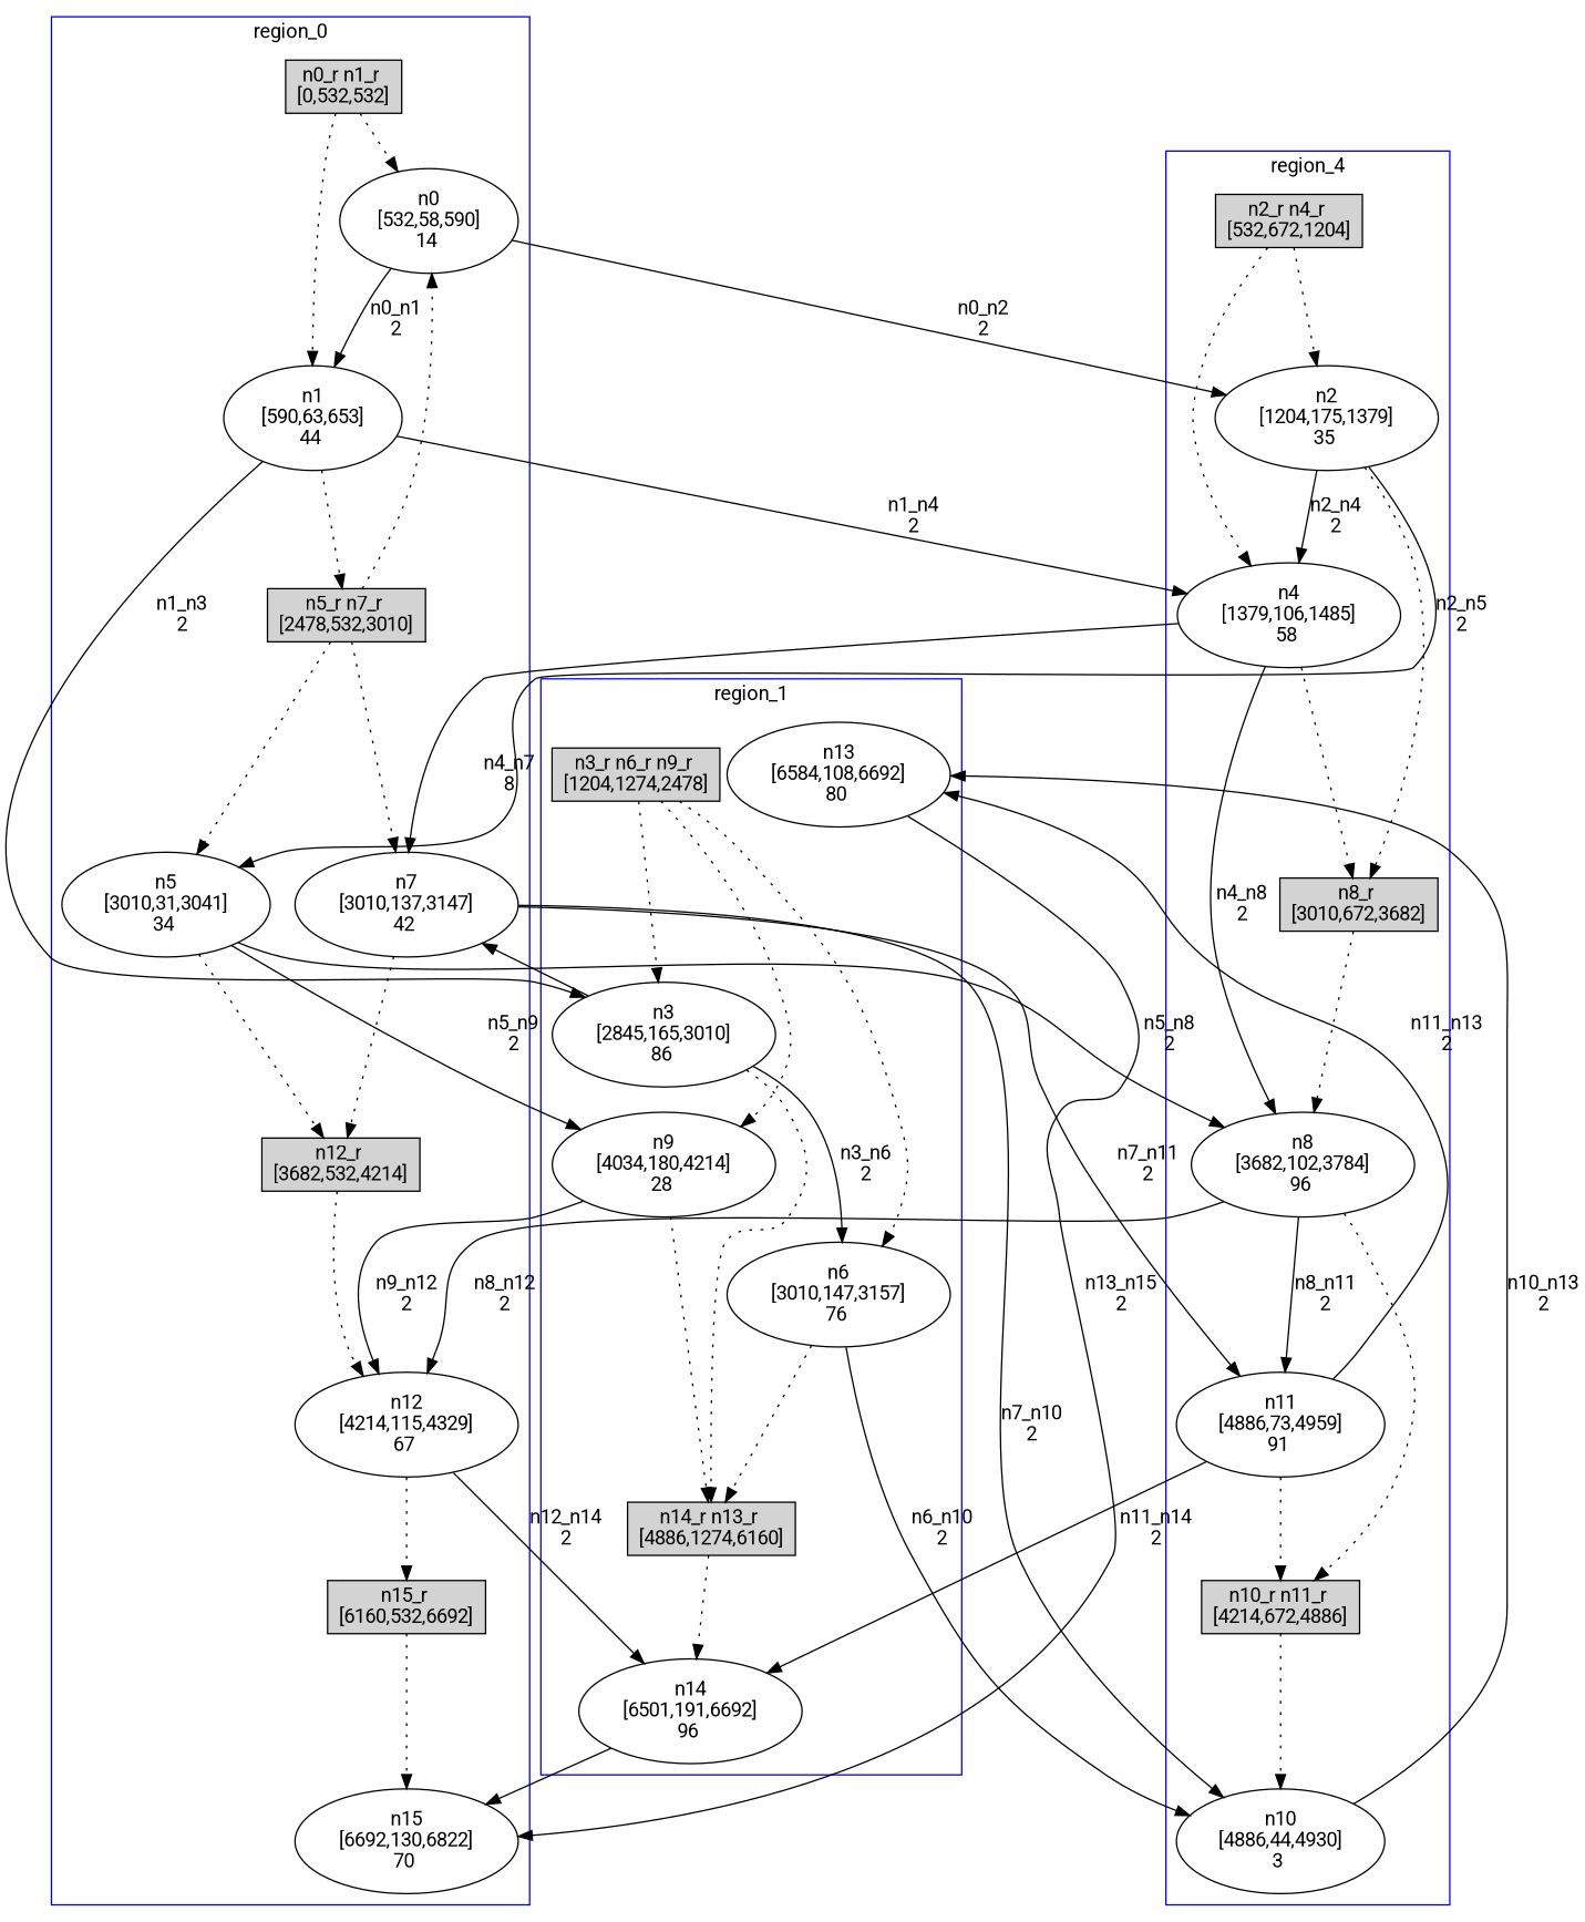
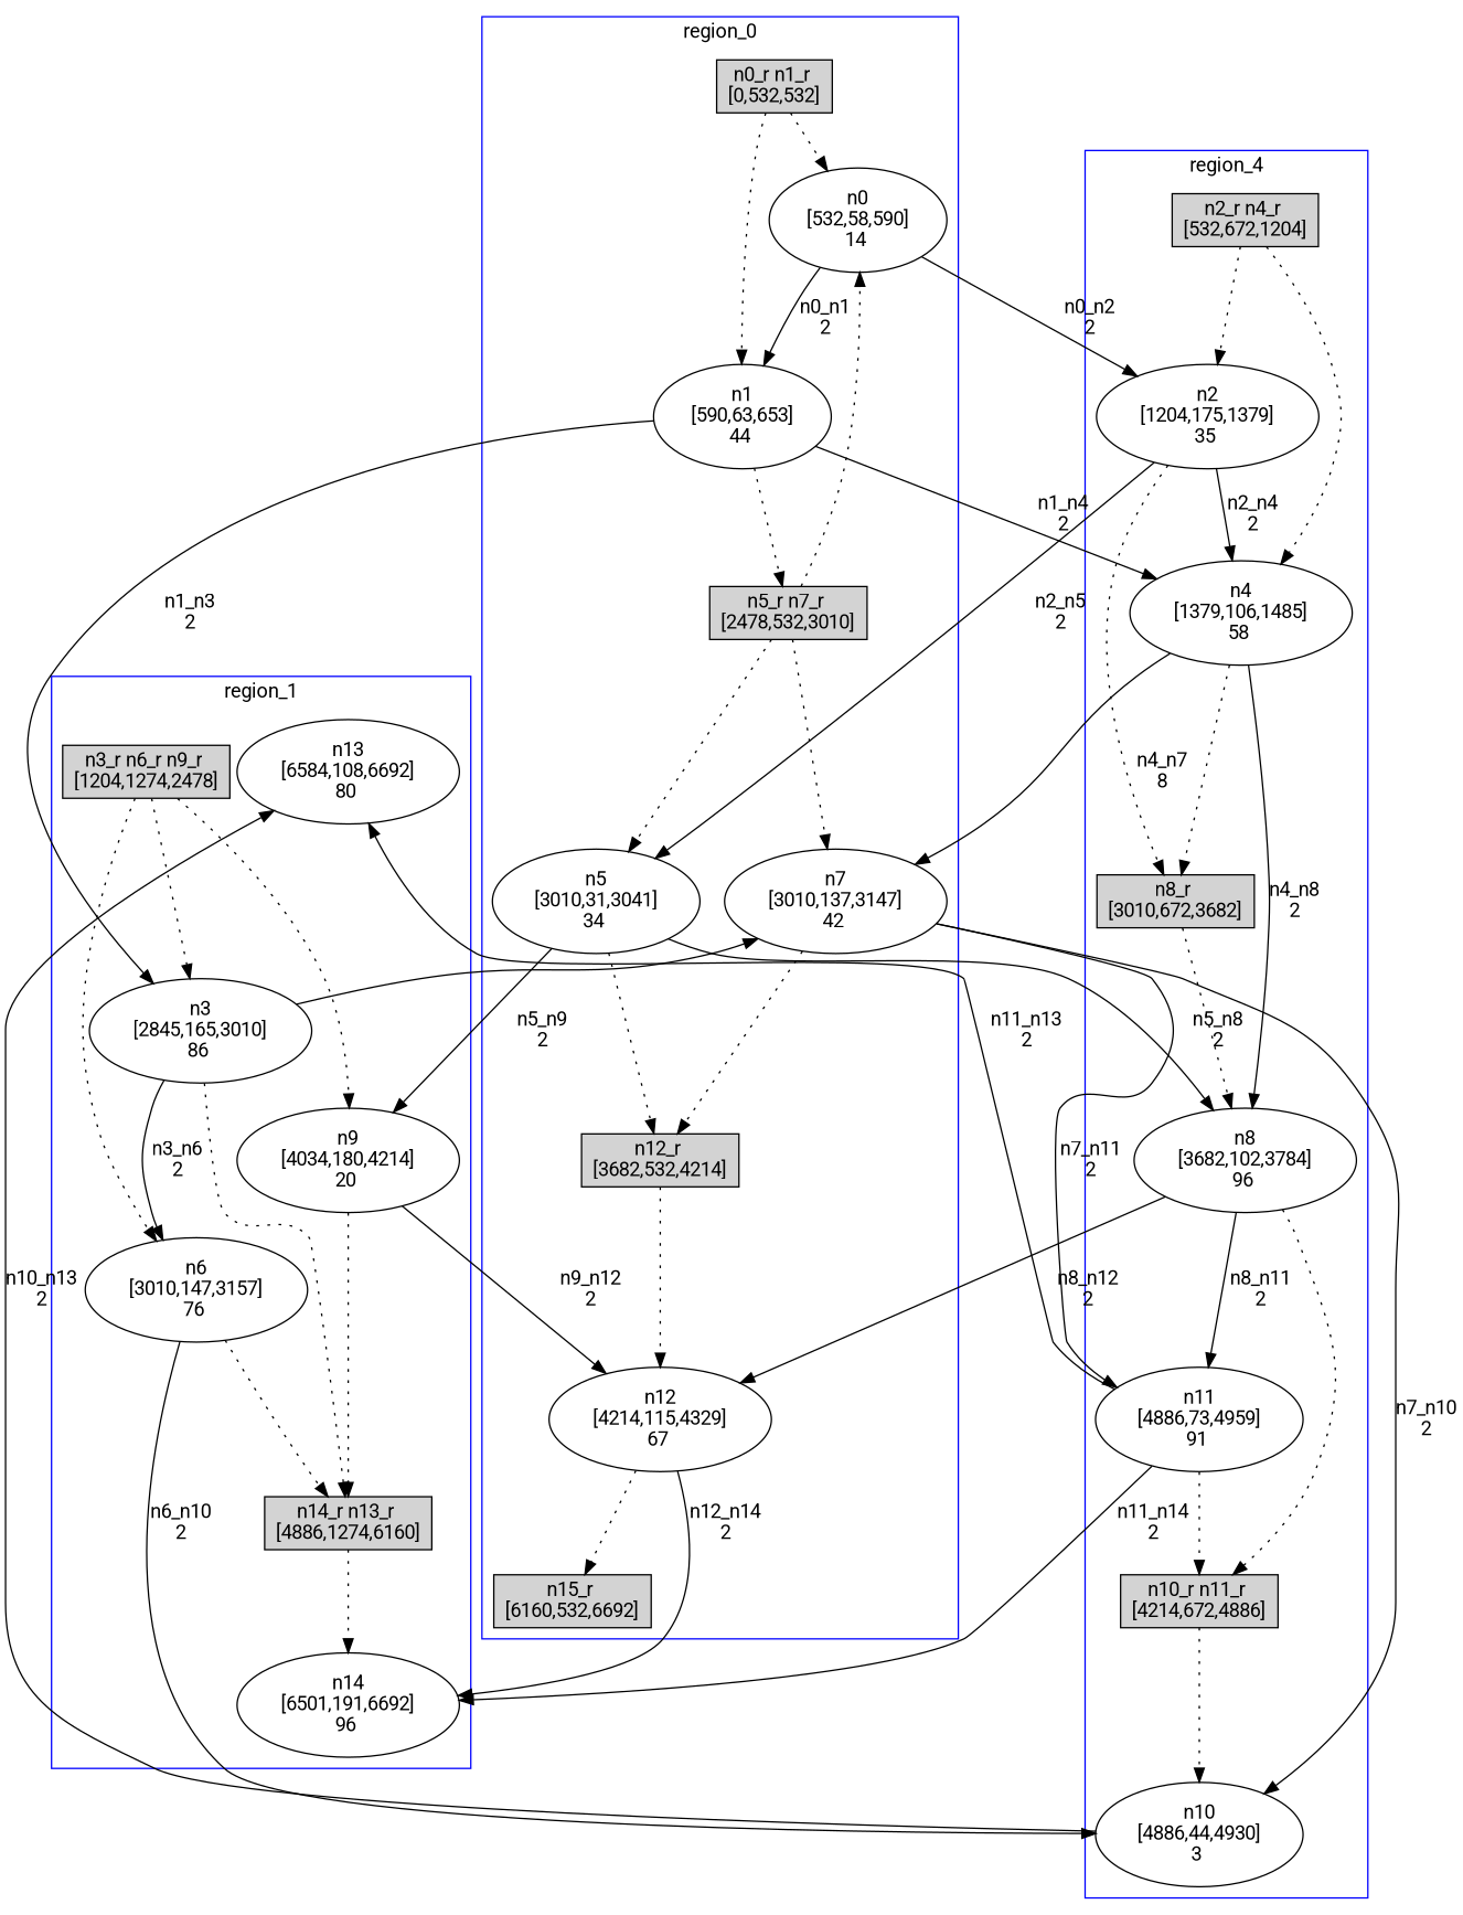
  digraph {
    fontname=Roboto
    node [fontname=Roboto]
    edge [fontname=Roboto style=dotted]
    n1 [label="n0_r n1_r \n[0,532,532]" shape=box style=filled]
    n2 [label="n0\n[532,58,590]\n14 "]
    n3 [label="n1\n[590,63,653]\n44 "]
    n4 [label="n5_r n7_r \n[2478,532,3010]" shape=box style=filled]
    n5 [label="n5\n[3010,31,3041]\n34 "]
    n6 [label="n7\n[3010,137,3147]\n42 "]
    n7 [label="n12_r \n[3682,532,4214]" shape=box style=filled]
    n8 [label="n12\n[4214,115,4329]\n67 "]
    n9 [label="n15_r \n[6160,532,6692]" shape=box style=filled]
-   n10 [label="n15\n[6692,130,6822]\n70 "]
    n11 [label="n3_r n6_r n9_r \n[1204,1274,2478]" shape=box style=filled]
    n12 [label="n3\n[2845,165,3010]\n86 "]
    n13 [label="n6\n[3010,147,3157]\n76 "]
-   n14 [label="n9\n[4034,180,4214]\n28 "]
+   n14 [label="n9\n[4034,180,4214]\n20 "]
    n15 [label="n14_r n13_r \n[4886,1274,6160]" shape=box style=filled]
    n16 [label="n14\n[6501,191,6692]\n96 "]
    n17 [label="n13\n[6584,108,6692]\n80 "]
    n18 [label="n2_r n4_r \n[532,672,1204]" shape=box style=filled]
    n19 [label="n2\n[1204,175,1379]\n35 "]
    n20 [label="n4\n[1379,106,1485]\n58 "]
    n21 [label="n8_r \n[3010,672,3682]" shape=box style=filled]
    n22 [label="n8\n[3682,102,3784]\n96 "]
    n23 [label="n10_r n11_r \n[4214,672,4886]" shape=box style=filled]
    n24 [label="n10\n[4886,44,4930]\n3 "]
    n25 [label="n11\n[4886,73,4959]\n91 "]
    subgraph cluster_1 {
      color=blue
      label=region_0
      stytle=filled
      n1
      n2
      n3
      n4
      n5
      n6
      n7
      n8
      n9
-     n10
    }
    subgraph cluster_2 {
      color=blue
      label=region_1
      stytle=filled
      n11
      n12
      n13
      n14
      n15
      n16
      n17
    }
    subgraph cluster_3 {
      color=blue
      label=region_4
      stytle=filled
      n18
      n19
      n20
      n21
      n22
      n23
      n24
      n25
    }
    n1 -> n2
    n1 -> n3
    n2 -> n3 [label="n0_n1\n2" style=""]
    n2 -> n19 [label="n0_n2\n2" style=""]
    n3 -> n4
    n3 -> n12 [label="n1_n3\n2" style=""]
    n3 -> n20 [label="n1_n4\n2" style=""]
    n4 -> n2
    n4 -> n5
    n4 -> n6
    n5 -> n7
    n5 -> n14 [label="n5_n9\n2" style=""]
    n5 -> n22 [label="n5_n8\n2" style=""]
    n6 -> n7
    n6 -> n24 [label="n7_n10\n2" style=""]
    n6 -> n25 [label="n7_n11\n2" style=""]
    n7 -> n8
    n8 -> n9
    n8 -> n16 [label="n12_n14\n2" style=""]
-   n9 -> n10
    n11 -> n12
    n11 -> n13
    n11 -> n14
    n12 -> n6 [label="n3_n7\n2" style=""]
    n12 -> n13 [label="n3_n6\n2" style=""]
    n12 -> n15
    n13 -> n15
    n13 -> n24 [label="n6_n10\n2" style=""]
    n14 -> n8 [label="n9_n12\n2" style=""]
    n14 -> n15
    n15 -> n16
-   n16 -> n10 [label="n14_n15\n2" style=""]
-   n17 -> n10 [label="n13_n15\n2" style=""]
    n18 -> n19
    n18 -> n20
    n19 -> n5 [label="n2_n5\n2" style=""]
    n19 -> n20 [label="n2_n4\n2" style=""]
    n19 -> n21
    n20 -> n6 [label="n4_n7\n8" style=""]
    n20 -> n21
    n20 -> n22 [label="n4_n8\n2" style=""]
    n21 -> n22
    n22 -> n8 [label="n8_n12\n2" style=""]
    n22 -> n23
    n22 -> n25 [label="n8_n11\n2" style=""]
    n23 -> n24
    n24 -> n17 [label="n10_n13\n2" style=""]
    n25 -> n16 [label="n11_n14\n2" style=""]
    n25 -> n17 [label="n11_n13\n2" style=""]
    n25 -> n23
  }
